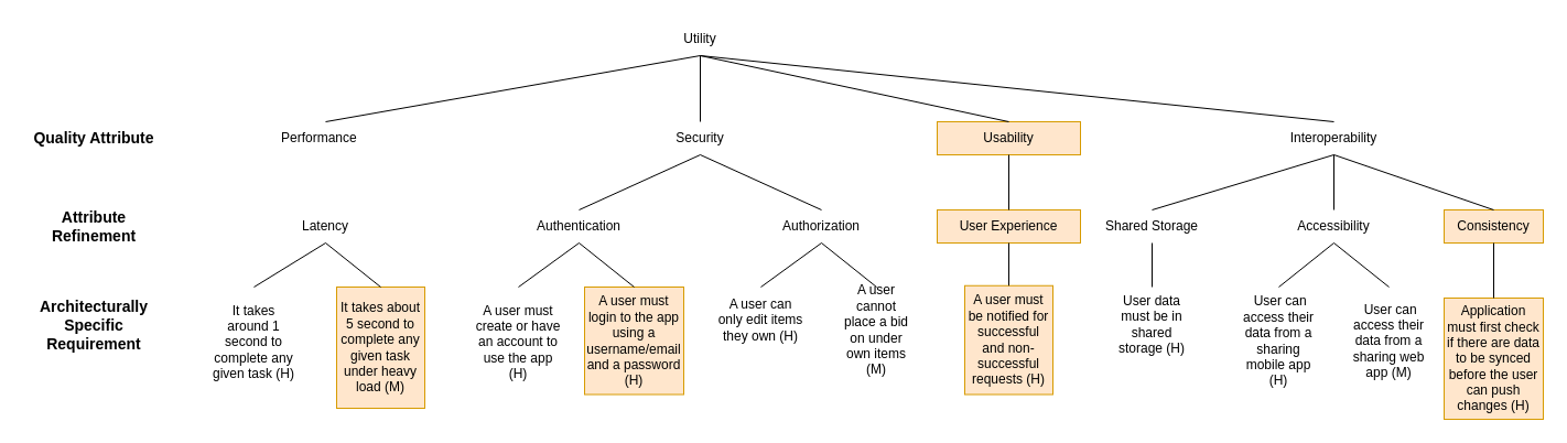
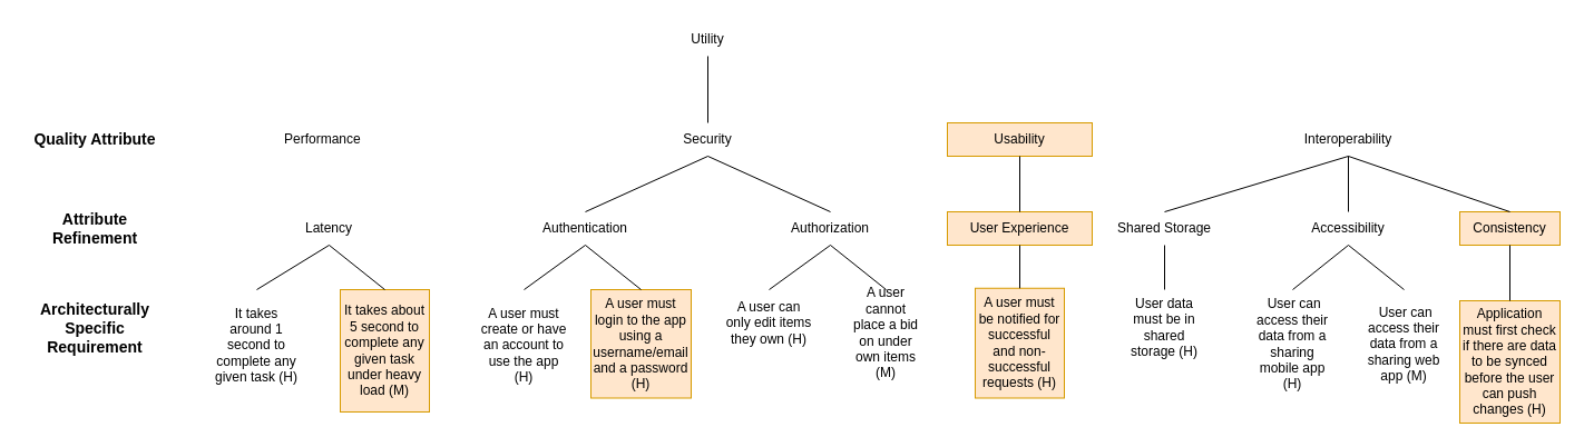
  <mxCell id="0" />
  <mxCell id="1" parent="0" />
  <mxCell id="2" value="Utility" style="text;html=1;strokeColor=none;fillColor=none;align=center;verticalAlign=middle;whiteSpace=wrap;rounded=0;" parent="1" vertex="1"><mxGeometry x="605" y="20" width="60" height="30" as="geometry" /></mxCell>
  <mxCell id="3" value="&lt;b&gt;&lt;font style=&quot;font-size: 14px;&quot;&gt;Quality Attribute&lt;/font&gt;&lt;/b&gt;" style="text;html=1;strokeColor=none;fillColor=none;align=center;verticalAlign=middle;whiteSpace=wrap;rounded=0;" parent="1" vertex="1"><mxGeometry y="110" width="130" height="30" as="geometry" x="20" /></mxCell>
  <mxCell id="4" value="Performance&lt;span style=&quot;white-space: pre;&quot;&gt;&#09;&lt;/span&gt;" style="text;html=1;strokeColor=none;fillColor=none;align=center;verticalAlign=middle;whiteSpace=wrap;rounded=0;" parent="1" vertex="1"><mxGeometry x="230" y="110" width="130" height="30" as="geometry" /></mxCell>
  <mxCell id="5" value="Security" style="text;html=1;strokeColor=none;fillColor=none;align=center;verticalAlign=middle;whiteSpace=wrap;rounded=0;" parent="1" vertex="1"><mxGeometry x="570" y="110" width="130" height="30" as="geometry" /></mxCell>
  <mxCell id="6" value="Interoperability" style="text;html=1;strokeColor=none;fillColor=none;align=center;verticalAlign=middle;whiteSpace=wrap;rounded=0;" parent="1" vertex="1"><mxGeometry x="1145" y="110" width="130" height="30" as="geometry" /></mxCell>
  <mxCell id="7" value="&lt;b&gt;&lt;font style=&quot;font-size: 14px;&quot;&gt;Attribute Refinement&lt;/font&gt;&lt;/b&gt;" style="text;html=1;strokeColor=none;fillColor=none;align=center;verticalAlign=middle;whiteSpace=wrap;rounded=0;" parent="1" vertex="1"><mxGeometry y="180" width="130" height="50" as="geometry" x="20" /></mxCell>
  <mxCell id="8" value="&lt;b&gt;&lt;font style=&quot;font-size: 14px;&quot;&gt;Architecturally Specific&lt;br&gt;Requirement&lt;br&gt;&lt;/font&gt;&lt;/b&gt;" style="text;html=1;strokeColor=none;fillColor=none;align=center;verticalAlign=middle;whiteSpace=wrap;rounded=0;" parent="1" vertex="1"><mxGeometry y="260" width="130" height="70" as="geometry" x="20" /></mxCell>
  <mxCell id="9" value="Latency" style="text;html=1;strokeColor=none;fillColor=none;align=center;verticalAlign=middle;whiteSpace=wrap;rounded=0;" parent="1" vertex="1"><mxGeometry x="230" y="190" width="130" height="30" as="geometry" /></mxCell>
  <mxCell id="10" value="Authentication" style="text;html=1;strokeColor=none;fillColor=none;align=center;verticalAlign=middle;whiteSpace=wrap;rounded=0;" parent="1" vertex="1"><mxGeometry x="460" y="190" width="130" height="30" as="geometry" /></mxCell>
  <mxCell id="11" value="Authorization" style="text;html=1;strokeColor=none;fillColor=none;align=center;verticalAlign=middle;whiteSpace=wrap;rounded=0;" parent="1" vertex="1"><mxGeometry x="680" y="190" width="130" height="30" as="geometry" /></mxCell>
  <mxCell id="12" value="Shared Storage" style="text;html=1;strokeColor=none;fillColor=none;align=center;verticalAlign=middle;whiteSpace=wrap;rounded=0;" parent="1" vertex="1"><mxGeometry x="980" y="190" width="130" height="30" as="geometry" /></mxCell>
  <mxCell id="13" value="Accessibility" style="text;html=1;strokeColor=none;fillColor=none;align=center;verticalAlign=middle;whiteSpace=wrap;rounded=0;" parent="1" vertex="1"><mxGeometry x="1145" y="190" width="130" height="30" as="geometry" /></mxCell>
  <mxCell id="14" value="It takes around 1 second to complete any given task (H)" style="text;html=1;strokeColor=none;fillColor=none;align=center;verticalAlign=middle;whiteSpace=wrap;rounded=0;" parent="1" vertex="1"><mxGeometry x="190" y="260" width="80" height="100" as="geometry" /></mxCell>
  <mxCell id="15" value="It takes about 5 second to complete any given task under heavy load (M)" style="text;html=1;strokeColor=#d79b00;fillColor=#ffe6cc;align=center;verticalAlign=middle;whiteSpace=wrap;rounded=0;" parent="1" vertex="1"><mxGeometry x="305" y="260" width="80" height="110" as="geometry" /></mxCell>
  <mxCell id="16" value="A user must create or have an account to use the app (H)" style="text;html=1;strokeColor=none;fillColor=none;align=center;verticalAlign=middle;whiteSpace=wrap;rounded=0;" parent="1" vertex="1"><mxGeometry x="430" y="260" width="80" height="100" as="geometry" /></mxCell>
  <mxCell id="17" value="A user must login to the app using a username/email and a password (H)" style="text;html=1;strokeColor=#d79b00;fillColor=#ffe6cc;align=center;verticalAlign=middle;whiteSpace=wrap;rounded=0;" parent="1" vertex="1"><mxGeometry x="530" y="260" width="90" height="97.5" as="geometry" /></mxCell>
  <mxCell id="18" value="" style="endArrow=none;html=1;rounded=0;exitX=0.5;exitY=1;exitDx=0;exitDy=0;entryX=0.5;entryY=0;entryDx=0;entryDy=0;" parent="1" source="9" target="15" edge="1"><mxGeometry width="50" height="50" relative="1" as="geometry"><mxPoint x="520" y="250" as="sourcePoint" /><mxPoint x="340" y="270" as="targetPoint" /></mxGeometry></mxCell>
  <mxCell id="19" value="" style="endArrow=none;html=1;rounded=0;exitX=0.5;exitY=0;exitDx=0;exitDy=0;entryX=0.5;entryY=1;entryDx=0;entryDy=0;" parent="1" source="14" target="9" edge="1"><mxGeometry width="50" height="50" relative="1" as="geometry"><mxPoint x="520" y="250" as="sourcePoint" /><mxPoint x="570" y="200" as="targetPoint" /></mxGeometry></mxCell>
  <mxCell id="20" value="" style="endArrow=none;html=1;rounded=0;exitX=0.5;exitY=0;exitDx=0;exitDy=0;entryX=0.5;entryY=1;entryDx=0;entryDy=0;" parent="1" source="16" target="10" edge="1"><mxGeometry width="50" height="50" relative="1" as="geometry"><mxPoint x="488" y="260" as="sourcePoint" /><mxPoint x="553" y="220" as="targetPoint" /></mxGeometry></mxCell>
  <mxCell id="21" value="" style="endArrow=none;html=1;rounded=0;exitX=0.5;exitY=1;exitDx=0;exitDy=0;entryX=0.5;entryY=0;entryDx=0;entryDy=0;" parent="1" source="10" target="17" edge="1"><mxGeometry width="50" height="50" relative="1" as="geometry"><mxPoint x="620" y="227.5" as="sourcePoint" /><mxPoint x="670" y="267.5" as="targetPoint" /></mxGeometry></mxCell>
  <mxCell id="22" value="A user can only edit items they own (H)" style="text;html=1;strokeColor=none;fillColor=none;align=center;verticalAlign=middle;whiteSpace=wrap;rounded=0;" parent="1" vertex="1"><mxGeometry x="650" y="260" width="80" height="60" as="geometry" /></mxCell>
  <mxCell id="23" value="A user cannot place a bid on under own items (M)" style="text;html=1;strokeColor=none;fillColor=none;align=center;verticalAlign=middle;whiteSpace=wrap;rounded=0;" parent="1" vertex="1"><mxGeometry x="760" y="260" width="70" height="77.5" as="geometry" /></mxCell>
  <mxCell id="24" value="&amp;nbsp;User can access their data from a sharing mobile app (H)" style="text;html=1;strokeColor=none;fillColor=none;align=center;verticalAlign=middle;whiteSpace=wrap;rounded=0;" parent="1" vertex="1"><mxGeometry x="1125" y="260" width="70" height="97.5" as="geometry" /></mxCell>
  <mxCell id="25" value="User data must be in shared storage (H)" style="text;html=1;strokeColor=none;fillColor=none;align=center;verticalAlign=middle;whiteSpace=wrap;rounded=0;" parent="1" vertex="1"><mxGeometry x="1005" y="260" width="80" height="68.75" as="geometry" /></mxCell>
  <mxCell id="26" value="&amp;nbsp;User can access their data from a sharing web app (M)" style="text;html=1;strokeColor=none;fillColor=none;align=center;verticalAlign=middle;whiteSpace=wrap;rounded=0;" parent="1" vertex="1"><mxGeometry x="1225" y="260" width="70" height="97.5" as="geometry" /></mxCell>
  <mxCell id="27" value="" style="endArrow=none;html=1;rounded=0;exitX=0.5;exitY=0;exitDx=0;exitDy=0;entryX=0.5;entryY=1;entryDx=0;entryDy=0;" parent="1" source="22" target="11" edge="1"><mxGeometry width="50" height="50" relative="1" as="geometry"><mxPoint x="675" y="260" as="sourcePoint" /><mxPoint x="730" y="220" as="targetPoint" /></mxGeometry></mxCell>
  <mxCell id="28" value="" style="endArrow=none;html=1;rounded=0;exitX=0.5;exitY=1;exitDx=0;exitDy=0;entryX=0.5;entryY=0;entryDx=0;entryDy=0;" parent="1" source="11" target="23" edge="1"><mxGeometry width="50" height="50" relative="1" as="geometry"><mxPoint x="750" y="230" as="sourcePoint" /><mxPoint x="800" y="270" as="targetPoint" /></mxGeometry></mxCell>
  <mxCell id="29" value="" style="endArrow=none;html=1;rounded=0;entryX=0.5;entryY=1;entryDx=0;entryDy=0;exitX=0.5;exitY=0;exitDx=0;exitDy=0;" parent="1" source="25" target="12" edge="1"><mxGeometry width="50" height="50" relative="1" as="geometry"><mxPoint x="725" y="260" as="sourcePoint" /><mxPoint x="775" y="210" as="targetPoint" /></mxGeometry></mxCell>
  <mxCell id="30" value="" style="endArrow=none;html=1;rounded=0;entryX=0.5;entryY=1;entryDx=0;entryDy=0;exitX=0.5;exitY=0;exitDx=0;exitDy=0;" parent="1" source="24" target="13" edge="1"><mxGeometry width="50" height="50" relative="1" as="geometry"><mxPoint x="725" y="260" as="sourcePoint" /><mxPoint x="775" y="210" as="targetPoint" /></mxGeometry></mxCell>
  <mxCell id="31" value="" style="endArrow=none;html=1;rounded=0;entryX=0.5;entryY=1;entryDx=0;entryDy=0;exitX=0.5;exitY=0;exitDx=0;exitDy=0;" parent="1" source="26" target="13" edge="1"><mxGeometry width="50" height="50" relative="1" as="geometry"><mxPoint x="725" y="260" as="sourcePoint" /><mxPoint x="775" y="210" as="targetPoint" /></mxGeometry></mxCell>
  <mxCell id="32" value="" style="endArrow=none;html=1;rounded=0;entryX=0.5;entryY=1;entryDx=0;entryDy=0;exitX=0.5;exitY=0;exitDx=0;exitDy=0;" parent="1" source="10" target="5" edge="1"><mxGeometry width="50" height="50" relative="1" as="geometry"><mxPoint x="580" y="260" as="sourcePoint" /><mxPoint x="630" y="210" as="targetPoint" /></mxGeometry></mxCell>
  <mxCell id="33" value="" style="endArrow=none;html=1;rounded=0;entryX=0.5;entryY=1;entryDx=0;entryDy=0;exitX=0.5;exitY=0;exitDx=0;exitDy=0;" parent="1" source="11" target="5" edge="1"><mxGeometry width="50" height="50" relative="1" as="geometry"><mxPoint x="580" y="260" as="sourcePoint" /><mxPoint x="630" y="210" as="targetPoint" /></mxGeometry></mxCell>
  <mxCell id="34" value="" style="endArrow=none;html=1;rounded=0;entryX=0.5;entryY=1;entryDx=0;entryDy=0;exitX=0.5;exitY=0;exitDx=0;exitDy=0;" parent="1" source="12" target="6" edge="1"><mxGeometry width="50" height="50" relative="1" as="geometry"><mxPoint x="905" y="260" as="sourcePoint" /><mxPoint x="955" y="210" as="targetPoint" /></mxGeometry></mxCell>
  <mxCell id="35" value="" style="endArrow=none;html=1;rounded=0;entryX=0.5;entryY=1;entryDx=0;entryDy=0;exitX=0.5;exitY=0;exitDx=0;exitDy=0;" parent="1" source="13" target="6" edge="1"><mxGeometry width="50" height="50" relative="1" as="geometry"><mxPoint x="905" y="260" as="sourcePoint" /><mxPoint x="955" y="210" as="targetPoint" /></mxGeometry></mxCell>
  <mxCell id="36" value="" style="endArrow=none;html=1;rounded=0;entryX=0.5;entryY=1;entryDx=0;entryDy=0;exitX=0.5;exitY=0;exitDx=0;exitDy=0;" parent="1" source="5" target="2" edge="1"><mxGeometry width="50" height="50" relative="1" as="geometry"><mxPoint x="580" y="260" as="sourcePoint" /><mxPoint x="630" y="210" as="targetPoint" /></mxGeometry></mxCell>
- <mxCell id="37" value="" style="endArrow=none;html=1;rounded=0;entryX=0.5;entryY=1;entryDx=0;entryDy=0;exitX=0.5;exitY=0;exitDx=0;exitDy=0;" parent="1" source="4" target="2" edge="1"><mxGeometry width="50" height="50" relative="1" as="geometry"><mxPoint x="580" y="260" as="sourcePoint" /><mxPoint x="630" y="210" as="targetPoint" /></mxGeometry></mxCell>
- <mxCell id="38" value="" style="endArrow=none;html=1;rounded=0;entryX=0.5;entryY=1;entryDx=0;entryDy=0;exitX=0.5;exitY=0;exitDx=0;exitDy=0;" parent="1" source="6" target="2" edge="1"><mxGeometry width="50" height="50" relative="1" as="geometry"><mxPoint x="580" y="260" as="sourcePoint" /><mxPoint x="630" y="210" as="targetPoint" /></mxGeometry></mxCell>
  <mxCell id="39" value="Usability" style="text;html=1;strokeColor=#d79b00;fillColor=#ffe6cc;align=center;verticalAlign=middle;whiteSpace=wrap;rounded=0;" vertex="1" parent="1"><mxGeometry x="850" y="110" width="130" height="30" as="geometry" /></mxCell>
  <mxCell id="40" value="User Experience" style="text;html=1;strokeColor=#d79b00;fillColor=#ffe6cc;align=center;verticalAlign=middle;whiteSpace=wrap;rounded=0;" vertex="1" parent="1"><mxGeometry x="850" y="190" width="130" height="30" as="geometry" /></mxCell>
  <mxCell id="41" value="A user must be notified for successful and non-successful requests (H)" style="text;html=1;strokeColor=#d79b00;fillColor=#ffe6cc;align=center;verticalAlign=middle;whiteSpace=wrap;rounded=0;" vertex="1" parent="1"><mxGeometry x="875" y="258.75" width="80" height="98.75" as="geometry" /></mxCell>
  <mxCell id="42" value="" style="endArrow=none;html=1;rounded=0;entryX=0.5;entryY=1;entryDx=0;entryDy=0;exitX=0.5;exitY=0;exitDx=0;exitDy=0;" edge="1" parent="1" source="40" target="39"><mxGeometry width="50" height="50" relative="1" as="geometry"><mxPoint x="950" y="370" as="sourcePoint" /><mxPoint x="1000" y="320" as="targetPoint" /></mxGeometry></mxCell>
  <mxCell id="43" value="" style="endArrow=none;html=1;rounded=0;entryX=0.5;entryY=1;entryDx=0;entryDy=0;exitX=0.5;exitY=0;exitDx=0;exitDy=0;" edge="1" parent="1" source="41" target="40"><mxGeometry width="50" height="50" relative="1" as="geometry"><mxPoint x="950" y="370" as="sourcePoint" /><mxPoint x="1000" y="320" as="targetPoint" /></mxGeometry></mxCell>
- <mxCell id="44" value="" style="endArrow=none;html=1;rounded=0;exitX=0.5;exitY=0;exitDx=0;exitDy=0;entryX=0.5;entryY=1;entryDx=0;entryDy=0;" edge="1" parent="1" source="39" target="2"><mxGeometry width="50" height="50" relative="1" as="geometry"><mxPoint x="950" y="370" as="sourcePoint" /><mxPoint x="740" y="100" as="targetPoint" /></mxGeometry></mxCell>
  <mxCell id="45" value="Consistency" style="text;html=1;strokeColor=#d79b00;fillColor=#ffe6cc;align=center;verticalAlign=middle;whiteSpace=wrap;rounded=0;" vertex="1" parent="1"><mxGeometry x="1310" y="190" width="90" height="30" as="geometry" /></mxCell>
  <mxCell id="46" value="Application must first check if there are data to be synced before the user can push changes (H)" style="text;html=1;strokeColor=#d79b00;fillColor=#ffe6cc;align=center;verticalAlign=middle;whiteSpace=wrap;rounded=0;" vertex="1" parent="1"><mxGeometry x="1310" y="270" width="90" height="110" as="geometry" /></mxCell>
  <mxCell id="47" value="" style="endArrow=none;html=1;rounded=0;entryX=0.5;entryY=1;entryDx=0;entryDy=0;exitX=0.5;exitY=0;exitDx=0;exitDy=0;" edge="1" parent="1" source="46" target="45"><mxGeometry width="50" height="50" relative="1" as="geometry"><mxPoint x="950" y="370" as="sourcePoint" /><mxPoint x="1000" y="320" as="targetPoint" /></mxGeometry></mxCell>
  <mxCell id="48" value="" style="endArrow=none;html=1;rounded=0;exitX=0.5;exitY=0;exitDx=0;exitDy=0;entryX=0.5;entryY=1;entryDx=0;entryDy=0;" edge="1" parent="1" source="45" target="6"><mxGeometry width="50" height="50" relative="1" as="geometry"><mxPoint x="950" y="370" as="sourcePoint" /><mxPoint x="1230" y="170" as="targetPoint" /></mxGeometry></mxCell>
